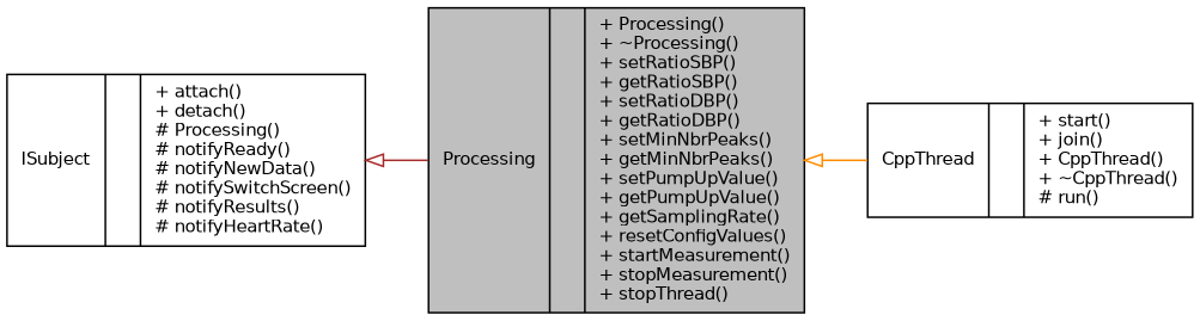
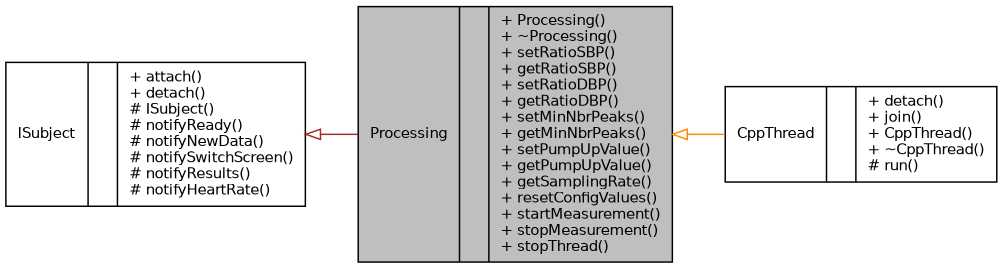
  digraph {
    rankdir=LR
    node [color=black fontname=Helvetica fontsize=10 shape=record]
    edge [arrowtail=onormal dir=back fontname=Helvetica fontsize=10 labelfontname=Helvetica labelfontsize=10 style=solid]
    n1 [fillcolor=grey75 fontcolor=black height=0.2 label="{Processing\n||+ Processing()\l+ ~Processing()\l+ setRatioSBP()\l+ getRatioSBP()\l+ setRatioDBP()\l+ getRatioDBP()\l+ setMinNbrPeaks()\l+ getMinNbrPeaks()\l+ setPumpUpValue()\l+ getPumpUpValue()\l+ getSamplingRate()\l+ resetConfigValues()\l+ startMeasurement()\l+ stopMeasurement()\l+ stopThread()\l}" style=filled width=0.4]
-   n2 [height=0.2 label="{CppThread\n||+ start()\l+ join()\l+ CppThread()\l+ ~CppThread()\l# run()\l}" width=0.4]
-   n3 [height=0.2 label="{ISubject\n||+ attach()\l+ detach()\l# Processing()\l# notifyReady()\l# notifyNewData()\l# notifySwitchScreen()\l# notifyResults()\l# notifyHeartRate()\l}" width=0.4]
+   n2 [height=0.2 label="{CppThread\n||+ detach()\l+ join()\l+ CppThread()\l+ ~CppThread()\l# run()\l}" width=0.4]
+   n3 [height=0.2 label="{ISubject\n||+ attach()\l+ detach()\l# ISubject()\l# notifyReady()\l# notifyNewData()\l# notifySwitchScreen()\l# notifyResults()\l# notifyHeartRate()\l}" width=0.4]
    n1 -> n2 [color=darkorange]
    n3 -> n1 [color=brown]
  }
